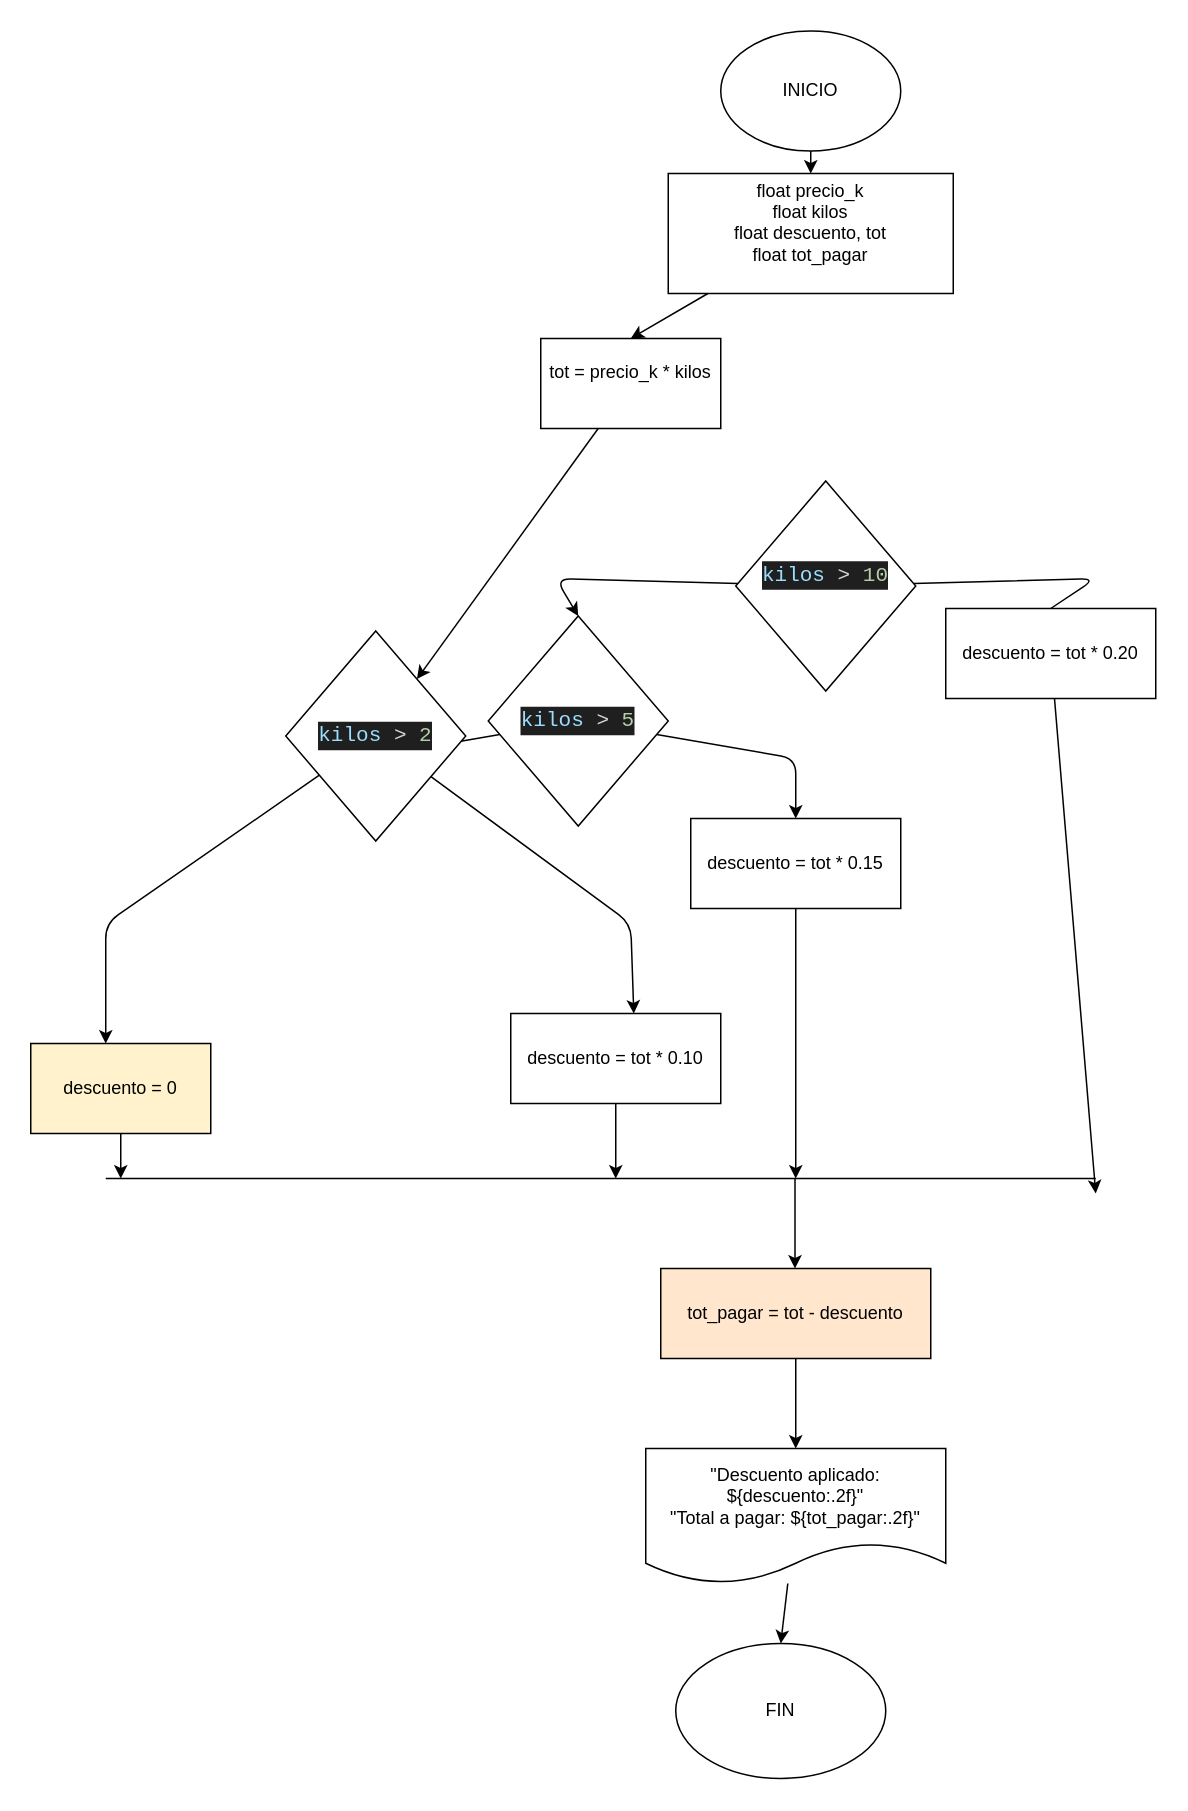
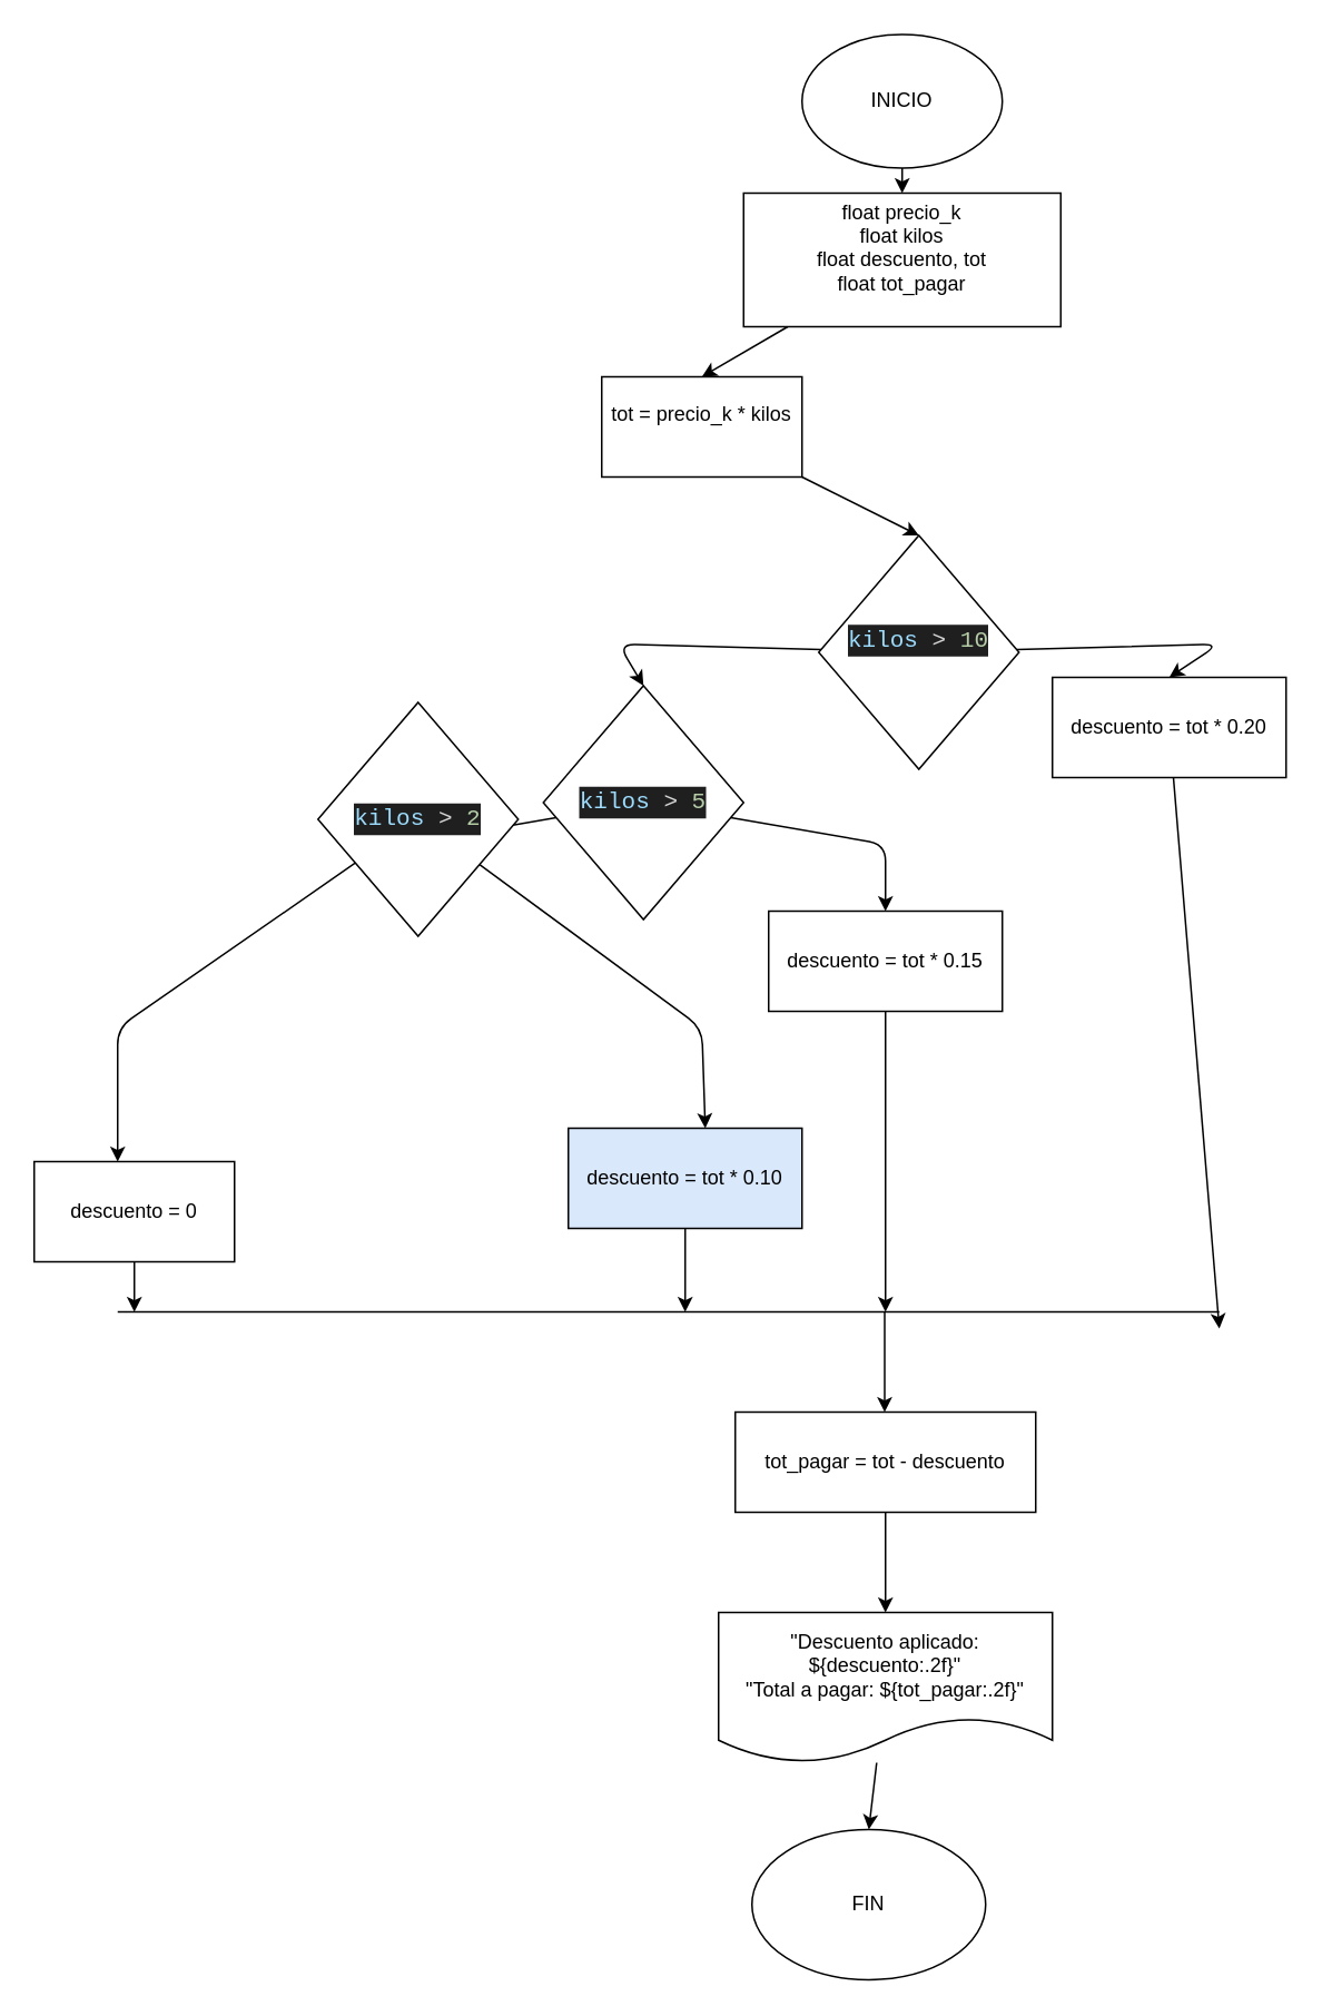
  <mxCell id="0" />
  <mxCell id="1" parent="0" />
  <mxCell id="2" style="edgeStyle=none;html=1;entryX=0.5;entryY=0;entryDx=0;entryDy=0;" edge="1" parent="1" source="3" target="5"><mxGeometry relative="1" as="geometry" /></mxCell>
  <mxCell id="3" value="INICIO" style="ellipse;whiteSpace=wrap;html=1;" vertex="1" parent="1"><mxGeometry x="480" y="20" width="120" height="80" as="geometry" /></mxCell>
  <mxCell id="4" style="edgeStyle=none;html=1;entryX=0.5;entryY=0;entryDx=0;entryDy=0;" edge="1" parent="1" source="5" target="7"><mxGeometry relative="1" as="geometry" /></mxCell>
  <mxCell id="5" value="float precio_k&lt;div&gt;float kilos&lt;/div&gt;&lt;div&gt;float descuento, tot&lt;/div&gt;&lt;div&gt;float tot&lt;span style=&quot;background-color: transparent;&quot;&gt;_pagar&lt;/span&gt;&lt;/div&gt;&lt;div&gt;&lt;br&gt;&lt;/div&gt;" style="rounded=0;whiteSpace=wrap;html=1;" vertex="1" parent="1"><mxGeometry x="445" y="115" width="190" height="80" as="geometry" /></mxCell>
- <mxCell id="6" style="edgeStyle=none;html=1;" edge="1" parent="1" source="7" target="19"><mxGeometry relative="1" as="geometry" /></mxCell>
+ <mxCell id="6" style="edgeStyle=none;html=1;entryX=0.5;entryY=0;entryDx=0;entryDy=0;" edge="1" parent="1" source="7" target="10"><mxGeometry relative="1" as="geometry" /></mxCell>
  <mxCell id="7" value="tot = precio_k * kilos&#10;" style="rounded=0;whiteSpace=wrap;" vertex="1" parent="1"><mxGeometry x="360" y="225" width="120" height="60" as="geometry" /></mxCell>
- <mxCell id="8" style="edgeStyle=none;html=1;entryX=0.5;entryY=0;entryDx=0;entryDy=0;endArrow=none;" edge="1" parent="1" source="10" target="12"><mxGeometry relative="1" as="geometry"><Array as="points"><mxPoint x="730" y="385" /></Array></mxGeometry></mxCell>
+ <mxCell id="8" style="edgeStyle=none;html=1;entryX=0.5;entryY=0;entryDx=0;entryDy=0;" edge="1" parent="1" source="10" target="12"><mxGeometry relative="1" as="geometry"><Array as="points"><mxPoint x="730" y="385" /></Array></mxGeometry></mxCell>
  <mxCell id="9" style="edgeStyle=none;html=1;entryX=0.5;entryY=0;entryDx=0;entryDy=0;" edge="1" parent="1" source="10" target="15"><mxGeometry relative="1" as="geometry"><Array as="points"><mxPoint x="370" y="385" /></Array></mxGeometry></mxCell>
  <mxCell id="10" value="&#10;&lt;div style=&quot;color: #cccccc;background-color: #1f1f1f;font-family: Consolas, 'Courier New', monospace;font-weight: normal;font-size: 14px;line-height: 19px;white-space: pre;&quot;&gt;&lt;div&gt;&lt;span style=&quot;color: #9cdcfe;&quot;&gt;kilos&lt;/span&gt;&lt;span style=&quot;color: #cccccc;&quot;&gt; &lt;/span&gt;&lt;span style=&quot;color: #d4d4d4;&quot;&gt;&amp;gt;&lt;/span&gt;&lt;span style=&quot;color: #cccccc;&quot;&gt; &lt;/span&gt;&lt;span style=&quot;color: #b5cea8;&quot;&gt;10&lt;/span&gt;&lt;/div&gt;&lt;/div&gt;&#10;&#10;" style="rhombus;whiteSpace=wrap;html=1;" vertex="1" parent="1"><mxGeometry x="490" y="320" width="120" height="140" as="geometry" /></mxCell>
  <mxCell id="11" style="edgeStyle=none;html=1;" edge="1" parent="1" source="12"><mxGeometry relative="1" as="geometry"><mxPoint x="730" y="795" as="targetPoint" /></mxGeometry></mxCell>
  <mxCell id="12" value="descuento = tot * 0.20" style="rounded=0;whiteSpace=wrap;" vertex="1" parent="1"><mxGeometry x="630" y="405" width="140" height="60" as="geometry" /></mxCell>
  <mxCell id="13" style="edgeStyle=none;html=1;entryX=0.5;entryY=0;entryDx=0;entryDy=0;" edge="1" parent="1" source="15" target="17"><mxGeometry relative="1" as="geometry"><Array as="points"><mxPoint x="530" y="505" /></Array></mxGeometry></mxCell>
  <mxCell id="14" style="edgeStyle=none;html=1;entryX=0.5;entryY=0;entryDx=0;entryDy=0;" edge="1" parent="1" source="15" target="19"><mxGeometry relative="1" as="geometry"><Array as="points"><mxPoint x="240" y="505" /></Array></mxGeometry></mxCell>
  <mxCell id="15" value="&lt;div style=&quot;color: rgb(204, 204, 204); background-color: rgb(31, 31, 31); font-family: Consolas, &amp;quot;Courier New&amp;quot;, monospace; font-size: 14px; line-height: 19px; white-space: pre;&quot;&gt;&lt;span style=&quot;color: #9cdcfe;&quot;&gt;kilos&lt;/span&gt;&lt;span style=&quot;color: #cccccc;&quot;&gt; &lt;/span&gt;&lt;span style=&quot;color: #d4d4d4;&quot;&gt;&amp;gt;&lt;/span&gt;&lt;span style=&quot;color: #cccccc;&quot;&gt; &lt;/span&gt;&lt;span style=&quot;color: #b5cea8;&quot;&gt;5&lt;/span&gt;&lt;/div&gt;" style="rhombus;whiteSpace=wrap;html=1;" vertex="1" parent="1"><mxGeometry x="325" y="410" width="120" height="140" as="geometry" /></mxCell>
  <mxCell id="16" style="edgeStyle=none;html=1;" edge="1" parent="1" source="17"><mxGeometry relative="1" as="geometry"><mxPoint x="530" y="785" as="targetPoint" /></mxGeometry></mxCell>
  <mxCell id="17" value="descuento = tot * 0.15" style="rounded=0;whiteSpace=wrap;" vertex="1" parent="1"><mxGeometry x="460" y="545" width="140" height="60" as="geometry" /></mxCell>
  <mxCell id="18" style="edgeStyle=none;html=1;" edge="1" parent="1" source="19"><mxGeometry relative="1" as="geometry"><mxPoint x="70" y="695" as="targetPoint" /><Array as="points"><mxPoint x="70" y="615" /></Array></mxGeometry></mxCell>
  <mxCell id="19" value="&lt;div style=&quot;color: rgb(204, 204, 204); background-color: rgb(31, 31, 31); font-family: Consolas, &amp;quot;Courier New&amp;quot;, monospace; font-size: 14px; line-height: 19px; white-space: pre;&quot;&gt;&lt;div style=&quot;color: rgb(204, 204, 204); line-height: 19px;&quot;&gt;&lt;span style=&quot;color: #9cdcfe;&quot;&gt;kilos&lt;/span&gt;&lt;span style=&quot;color: #cccccc;&quot;&gt; &lt;/span&gt;&lt;span style=&quot;color: #d4d4d4;&quot;&gt;&amp;gt;&lt;/span&gt;&lt;span style=&quot;color: #cccccc;&quot;&gt; &lt;/span&gt;&lt;span style=&quot;color: #b5cea8;&quot;&gt;2&lt;/span&gt;&lt;/div&gt;&lt;/div&gt;" style="rhombus;whiteSpace=wrap;html=1;" vertex="1" parent="1"><mxGeometry x="190" y="420" width="120" height="140" as="geometry" /></mxCell>
  <mxCell id="20" style="edgeStyle=none;html=1;" edge="1" parent="1" source="21"><mxGeometry relative="1" as="geometry"><mxPoint x="410" y="785" as="targetPoint" /></mxGeometry></mxCell>
- <mxCell id="21" value="descuento = tot * 0.10" style="rounded=0;whiteSpace=wrap;" vertex="1" parent="1"><mxGeometry x="340" y="675" width="140" height="60" as="geometry" /></mxCell>
+ <mxCell id="21" value="descuento = tot * 0.10" style="rounded=0;whiteSpace=wrap;fillColor=#dae8fc;" vertex="1" parent="1"><mxGeometry x="340" y="675" width="140" height="60" as="geometry" /></mxCell>
  <mxCell id="22" style="edgeStyle=none;html=1;entryX=0.586;entryY=0;entryDx=0;entryDy=0;entryPerimeter=0;" edge="1" parent="1" source="19" target="21"><mxGeometry relative="1" as="geometry"><Array as="points"><mxPoint x="420" y="615" /></Array></mxGeometry></mxCell>
  <mxCell id="23" value="" style="endArrow=none;html=1;" edge="1" parent="1"><mxGeometry width="50" height="50" relative="1" as="geometry"><mxPoint x="70" y="785" as="sourcePoint" /><mxPoint x="730" y="785" as="targetPoint" /></mxGeometry></mxCell>
  <mxCell id="24" style="edgeStyle=none;html=1;" edge="1" parent="1" source="25"><mxGeometry relative="1" as="geometry"><mxPoint x="80" y="785" as="targetPoint" /></mxGeometry></mxCell>
- <mxCell id="25" value="descuento = 0" style="rounded=0;whiteSpace=wrap;html=1;fillColor=#fff2cc;" vertex="1" parent="1"><mxGeometry x="20" y="695" width="120" height="60" as="geometry" /></mxCell>
+ <mxCell id="25" value="descuento = 0" style="rounded=0;whiteSpace=wrap;html=1;" vertex="1" parent="1"><mxGeometry x="20" y="695" width="120" height="60" as="geometry" /></mxCell>
  <mxCell id="26" value="" style="endArrow=classic;html=1;" edge="1" parent="1"><mxGeometry width="50" height="50" relative="1" as="geometry"><mxPoint x="529.5" y="785" as="sourcePoint" /><mxPoint x="529.5" y="845" as="targetPoint" /></mxGeometry></mxCell>
  <mxCell id="27" style="edgeStyle=none;html=1;entryX=0.5;entryY=0;entryDx=0;entryDy=0;" edge="1" parent="1" source="28" target="29"><mxGeometry relative="1" as="geometry" /></mxCell>
- <mxCell id="28" value="tot_pagar = tot - descuento" style="rounded=0;whiteSpace=wrap;fillColor=#ffe6cc;" vertex="1" parent="1"><mxGeometry x="440" y="845" width="180" height="60" as="geometry" /></mxCell>
+ <mxCell id="28" value="tot_pagar = tot - descuento" style="rounded=0;whiteSpace=wrap;" vertex="1" parent="1"><mxGeometry x="440" y="845" width="180" height="60" as="geometry" /></mxCell>
  <mxCell id="29" value="&quot;Descuento aplicado: ${descuento:.2f}&quot;&#10;&quot;Total a pagar: ${tot_pagar:.2f}&quot;" style="shape=document;whiteSpace=wrap;boundedLbl=1;" vertex="1" parent="1"><mxGeometry x="430" y="965" width="200" height="90" as="geometry" /></mxCell>
  <mxCell id="30" value="FIN" style="ellipse;whiteSpace=wrap;html=1;" vertex="1" parent="1"><mxGeometry x="450" y="1095" width="140" height="90" as="geometry" /></mxCell>
  <mxCell id="31" style="edgeStyle=none;html=1;entryX=0.5;entryY=0;entryDx=0;entryDy=0;" edge="1" parent="1" source="29" target="30"><mxGeometry relative="1" as="geometry" /></mxCell>
